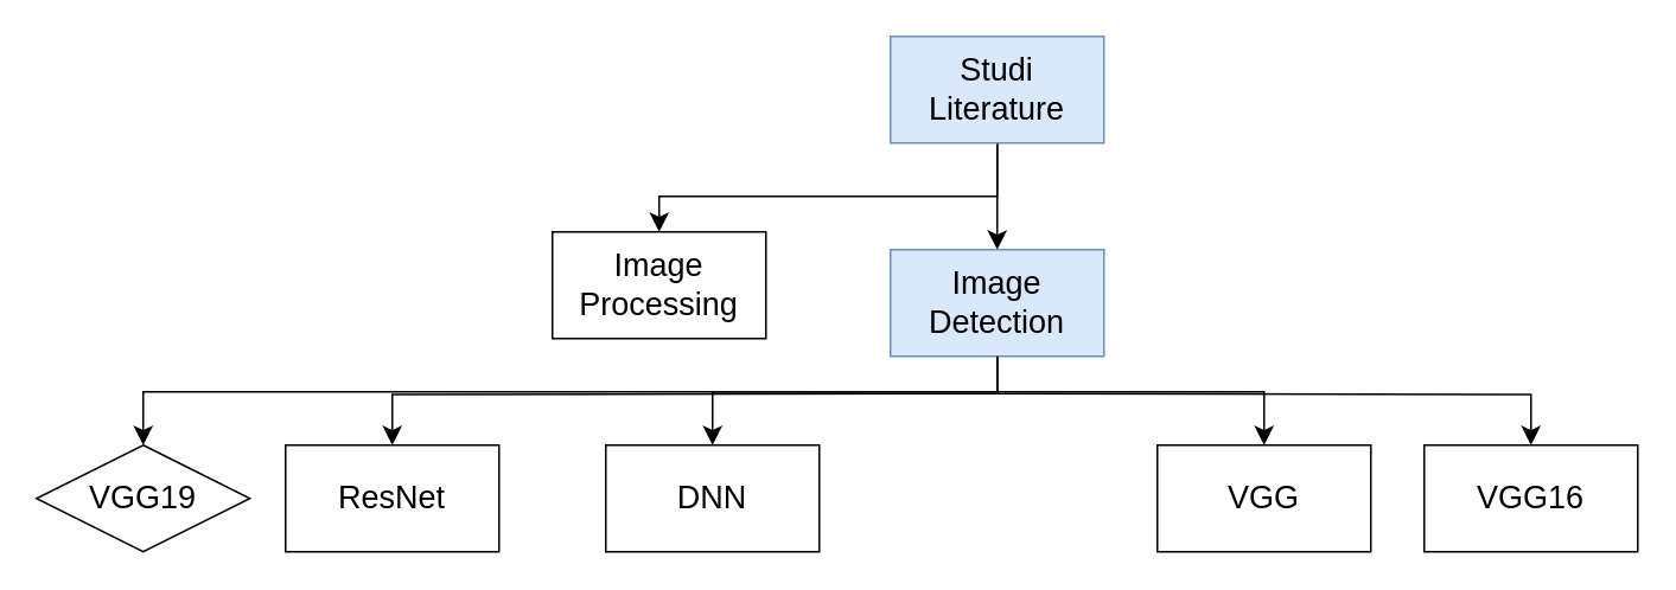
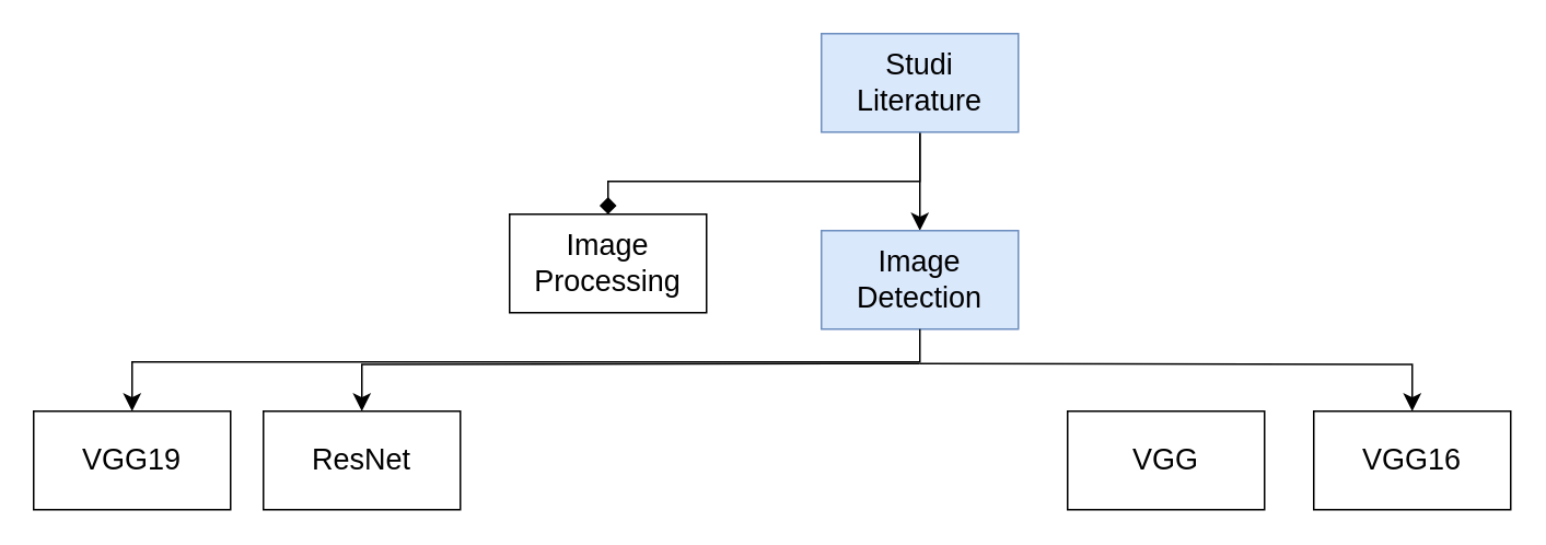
  <mxCell id="0" />
  <mxCell id="1" parent="0" />
  <mxCell id="2" style="edgeStyle=none;curved=1;rounded=0;orthogonalLoop=1;jettySize=auto;html=1;entryX=0.5;entryY=0;entryDx=0;entryDy=0;fontSize=12;startSize=8;endSize=8;" edge="1" parent="1" source="4" target="10"><mxGeometry relative="1" as="geometry" /></mxCell>
- <mxCell id="3" style="edgeStyle=orthogonalEdgeStyle;rounded=0;orthogonalLoop=1;jettySize=auto;html=1;entryX=0.5;entryY=0;entryDx=0;entryDy=0;fontSize=12;startSize=8;endSize=8;" edge="1" parent="1" source="4" target="5"><mxGeometry relative="1" as="geometry"><Array as="points"><mxPoint x="560" y="110" /><mxPoint x="370" y="110" /></Array></mxGeometry></mxCell>
+ <mxCell id="3" style="edgeStyle=orthogonalEdgeStyle;rounded=0;orthogonalLoop=1;jettySize=auto;html=1;entryX=0.5;entryY=0;entryDx=0;entryDy=0;fontSize=12;startSize=8;endSize=8;endArrow=diamond;" edge="1" parent="1" source="4" target="5"><mxGeometry relative="1" as="geometry"><Array as="points"><mxPoint x="560" y="110" /><mxPoint x="370" y="110" /></Array></mxGeometry></mxCell>
  <mxCell id="4" value="&lt;font style=&quot;font-size: 18px;&quot;&gt;Studi Literature&lt;/font&gt;" style="rounded=0;whiteSpace=wrap;html=1;fillColor=#dae8fc;strokeColor=#6c8ebf;fontSize=18;" vertex="1" parent="1"><mxGeometry x="500" y="20" width="120" height="60" as="geometry" /></mxCell>
  <mxCell id="5" value="Image Processing" style="rounded=0;whiteSpace=wrap;html=1;fontSize=18;" vertex="1" parent="1"><mxGeometry x="310" y="130" width="120" height="60" as="geometry" /></mxCell>
- <mxCell id="6" style="edgeStyle=orthogonalEdgeStyle;rounded=0;orthogonalLoop=1;jettySize=auto;html=1;entryX=0.5;entryY=0;entryDx=0;entryDy=0;fontSize=12;startSize=8;endSize=8;exitX=0.5;exitY=1;exitDx=0;exitDy=0;" edge="1" parent="1" source="10" target="11"><mxGeometry relative="1" as="geometry"><mxPoint x="620" y="220" as="sourcePoint" /><mxPoint x="710" y="300" as="targetPoint" /><Array as="points"><mxPoint x="560" y="220" /><mxPoint x="710" y="220" /></Array></mxGeometry></mxCell>
  <mxCell id="7" style="edgeStyle=orthogonalEdgeStyle;rounded=0;orthogonalLoop=1;jettySize=auto;html=1;entryX=0.5;entryY=0;entryDx=0;entryDy=0;fontSize=12;startSize=8;endSize=8;" edge="1" parent="1" target="14"><mxGeometry relative="1" as="geometry"><mxPoint x="560" y="221" as="sourcePoint" /><mxPoint x="860" y="300" as="targetPoint" /></mxGeometry></mxCell>
- <mxCell id="8" style="edgeStyle=orthogonalEdgeStyle;rounded=0;orthogonalLoop=1;jettySize=auto;html=1;entryX=0.5;entryY=0;entryDx=0;entryDy=0;fontSize=12;startSize=8;endSize=8;exitX=0.5;exitY=1;exitDx=0;exitDy=0;" edge="1" parent="1" source="10" target="12"><mxGeometry relative="1" as="geometry"><mxPoint x="500" y="220" as="sourcePoint" /><mxPoint x="400" y="300" as="targetPoint" /><Array as="points"><mxPoint x="560" y="220" /><mxPoint x="400" y="220" /></Array></mxGeometry></mxCell>
  <mxCell id="9" style="edgeStyle=orthogonalEdgeStyle;rounded=0;orthogonalLoop=1;jettySize=auto;html=1;entryX=0.5;entryY=0;entryDx=0;entryDy=0;fontSize=12;startSize=8;endSize=8;strokeColor=default;align=center;verticalAlign=middle;fontFamily=Helvetica;fontColor=default;labelBackgroundColor=default;endArrow=classic;" edge="1" parent="1" target="13"><mxGeometry relative="1" as="geometry"><mxPoint x="560" y="221" as="sourcePoint" /><mxPoint x="240" y="300" as="targetPoint" /></mxGeometry></mxCell>
  <mxCell id="10" value="Image Detection" style="rounded=0;whiteSpace=wrap;html=1;fillColor=#dae8fc;strokeColor=#6c8ebf;fontSize=18;" vertex="1" parent="1"><mxGeometry x="500" y="140" width="120" height="60" as="geometry" /></mxCell>
  <mxCell id="11" value="VGG" style="rounded=0;whiteSpace=wrap;html=1;fontSize=18;" vertex="1" parent="1"><mxGeometry x="650" y="250" width="120" height="60" as="geometry" /></mxCell>
- <mxCell id="12" value="DNN" style="rounded=0;whiteSpace=wrap;html=1;fontSize=18;" vertex="1" parent="1"><mxGeometry x="340" y="250" width="120" height="60" as="geometry" /></mxCell>
  <mxCell id="13" value="ResNet" style="rounded=0;whiteSpace=wrap;html=1;fontSize=18;" vertex="1" parent="1"><mxGeometry x="160" y="250" width="120" height="60" as="geometry" /></mxCell>
  <mxCell id="14" value="VGG16" style="rounded=0;whiteSpace=wrap;html=1;fontSize=18;" vertex="1" parent="1"><mxGeometry x="800" y="250" width="120" height="60" as="geometry" /></mxCell>
- <mxCell id="15" value="VGG19" style="rhombus;whiteSpace=wrap;html=1;fontSize=18;" vertex="1" parent="1"><mxGeometry y="250" width="120" height="60" as="geometry" x="20" /></mxCell>
+ <mxCell id="15" value="VGG19" style="rounded=0;whiteSpace=wrap;html=1;fontSize=18;" vertex="1" parent="1"><mxGeometry y="250" width="120" height="60" as="geometry" x="20" /></mxCell>
  <mxCell id="16" style="edgeStyle=orthogonalEdgeStyle;rounded=0;orthogonalLoop=1;jettySize=auto;html=1;entryX=0.5;entryY=0;entryDx=0;entryDy=0;fontSize=12;startSize=8;endSize=8;strokeColor=default;align=center;verticalAlign=middle;fontFamily=Helvetica;fontColor=default;labelBackgroundColor=default;endArrow=classic;exitX=0.5;exitY=1;exitDx=0;exitDy=0;" edge="1" parent="1" source="10" target="15"><mxGeometry relative="1" as="geometry"><mxPoint x="570" y="231" as="sourcePoint" /><mxPoint x="250" y="260" as="targetPoint" /><Array as="points"><mxPoint x="560" y="220" /><mxPoint x="80" y="220" /></Array></mxGeometry></mxCell>
